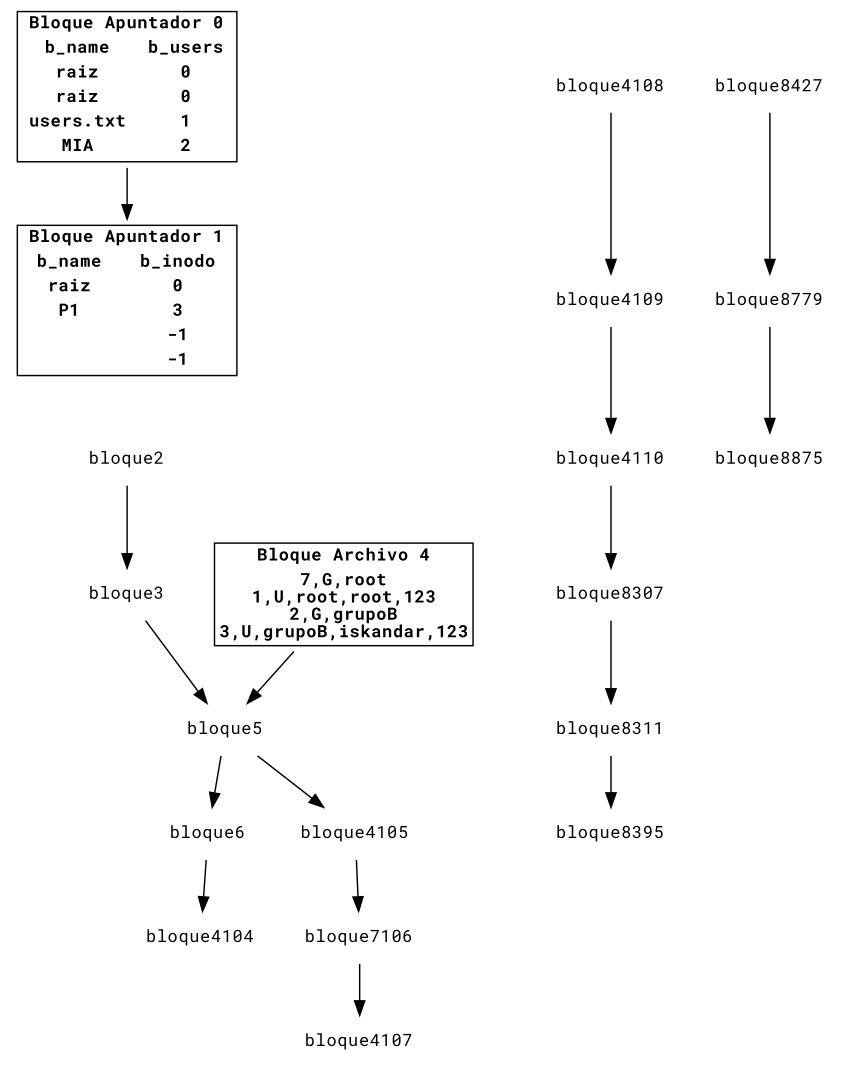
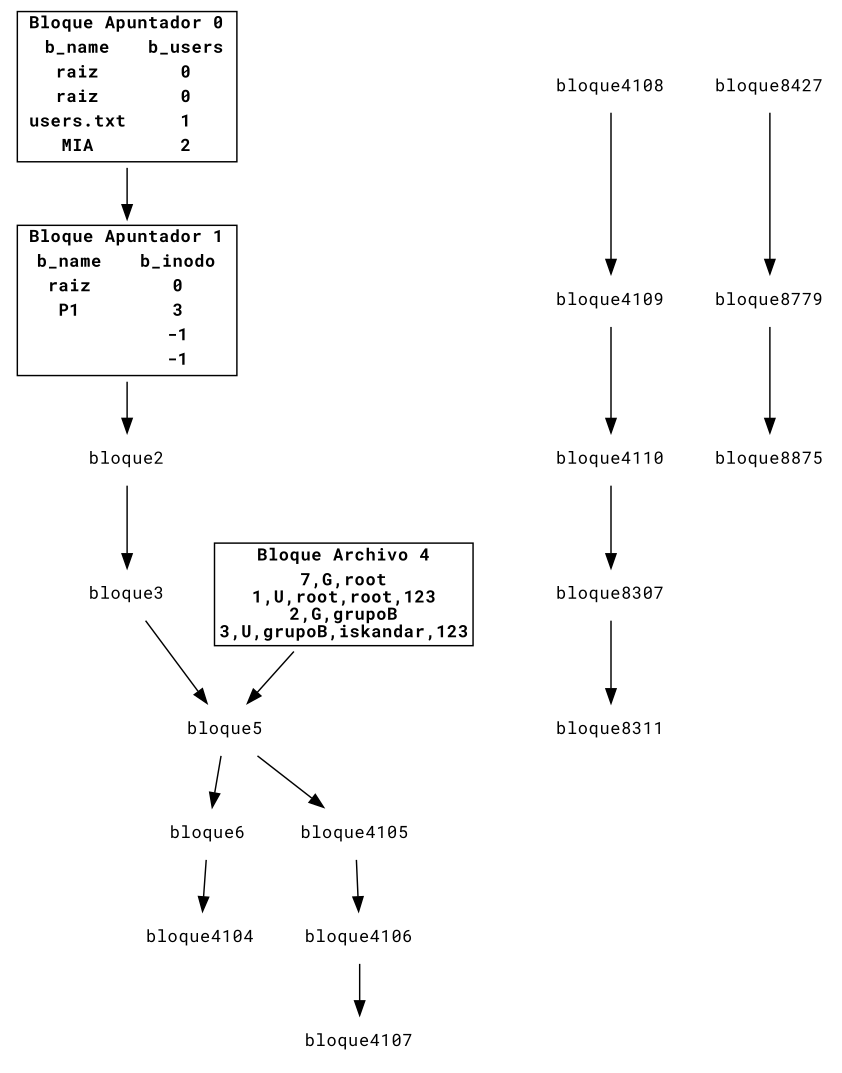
  digraph {
    fontname="Roboto Mono"
    rankdir=TB
    node [fontname="Roboto Mono" fontsize=12 shape=plaintext]
    edge [fontname="Roboto Mono"]
    n1 [label=<  		<TABLE BORDER="1" CELLBORDER="0" CELLSPACING="0"> 			<TR> 				<TD ALIGN="CENTER" COLSPAN="2" WIDTH="150"><B>Bloque Apuntador 0</B></TD> 			</TR> 			<TR> 				<TD ALIGN="CENTER"><B>b_name</B></TD> 				<TD ALIGN="CENTER"><B>b_users</B></TD> 			</TR> 			<TR> 				<TD ALIGN="CENTER"><B>raiz</B></TD> 				<TD ALIGN="CENTER"><B>0</B></TD> 			</TR> 			<TR> 				<TD ALIGN="CENTER"><B>raiz</B></TD> 				<TD ALIGN="CENTER"><B>0</B></TD> 			</TR> 			<TR> 				<TD ALIGN="CENTER"><B>users.txt</B></TD> 				<TD ALIGN="CENTER"><B>1</B></TD> 			</TR> 			<TR> 				<TD ALIGN="CENTER"><B>MIA</B></TD> 				<TD ALIGN="CENTER"><B>2</B></TD> 			</TR> 		</TABLE> 	>]
    n2 [label=<  		<TABLE BORDER="1" CELLBORDER="0" CELLSPACING="0"> 			<TR> 				<TD ALIGN="CENTER" COLSPAN="2" WIDTH="150"><B>Bloque Apuntador 1</B></TD> 			</TR> 			<TR> 				<TD ALIGN="CENTER"><B>b_name</B></TD> 				<TD ALIGN="CENTER"><B>b_inodo</B></TD> 			</TR> 			<TR> 				<TD ALIGN="CENTER"><B>raiz</B></TD> 				<TD ALIGN="CENTER"><B>0</B></TD> 			</TR> 			<TR> 				<TD ALIGN="CENTER"><B>P1</B></TD> 				<TD ALIGN="CENTER"><B>3</B></TD> 			</TR> 			<TR> 				<TD ALIGN="CENTER"><B> </B></TD> 				<TD ALIGN="CENTER"><B>-1</B></TD> 			</TR> 			<TR> 				<TD ALIGN="CENTER"><B> </B></TD> 				<TD ALIGN="CENTER"><B>-1</B></TD> 			</TR> 		</TABLE> 	>]
    bloque2
    n4 [label=<  		<TABLE BORDER="1" CELLBORDER="0" CELLSPACING="0"> 			<TR> 				<TD ALIGN="CENTER" COLSPAN="2"><B>Bloque Archivo 4</B></TD> 			</TR> 			<TR> 				<TD ALIGN="CENTER" COLSPAN="2"><B>7,G,root<BR/>1,U,root,root,123<BR/>2,G,grupoB<BR/>3,U,grupoB,iskandar,123<BR/></B></TD> 			</TR> 		</TABLE> 	>]
    bloque5
    bloque6
    bloque4105
    bloque3
    bloque4104
-   bloque4106 [label=bloque7106]
+   bloque4106
    bloque4107
    bloque4108
    bloque4109
    bloque4110
    bloque8307
    bloque8311
-   bloque8395
    bloque8427
    bloque8779
    bloque8875
    n1 -> n2
+   n2 -> bloque2
    bloque2 -> bloque3
    n4 -> bloque5
    bloque5 -> bloque6
    bloque5 -> bloque4105
    bloque6 -> bloque4104
    bloque4105 -> bloque4106
    bloque3 -> bloque5
    bloque4106 -> bloque4107
    bloque4108 -> bloque4109
    bloque4109 -> bloque4110
    bloque4110 -> bloque8307
    bloque8307 -> bloque8311
-   bloque8311 -> bloque8395
    bloque8427 -> bloque8779
    bloque8779 -> bloque8875
  }
